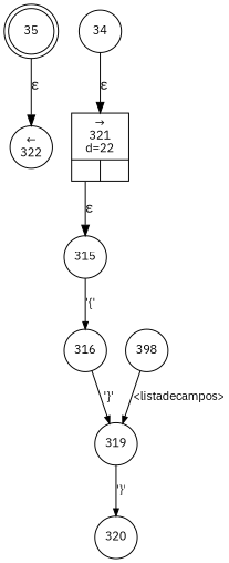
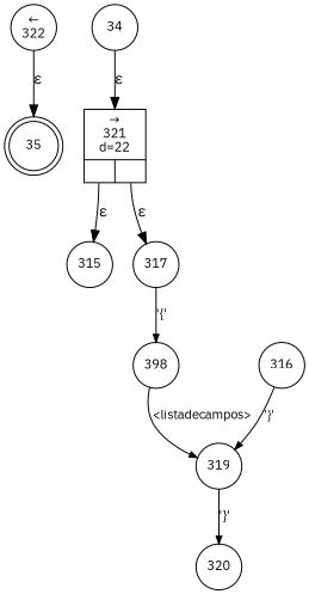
  digraph {
    fontname="IBM Plex Sans"
    rankdir=TB
    node [fixedsize=true fontname="IBM Plex Sans" fontsize=11 shape=circle peripheries=1]
    edge [fontname="IBM Plex Sans" arrowhead=normal arrowsize=.7 fontsize=11]
    n1 [label=35 shape=doublecircle width=.6 peripheries=""]
    n2 [label=34 width=.55]
    n3 [fixedsize=false label="{&rarr;\n321\nd=22|{<p0>|<p1>}}" shape=record]
    n4 [label=315 width=.55]
+   n5 [label=317 width=.55]
    n6 [label="&larr;\n322" width=.55]
    n7 [label=320 width=.55]
    n8 [label=316 width=.55]
    n9 [label=398 width=.55]
    n10 [label=319 width=.55]
    n2 -> n3 [label="&epsilon;" arrowhead="" arrowsize="" fontsize=""]
    n3 -> n4 [label="&epsilon;" tailport=p0 arrowhead="" arrowsize="" fontsize=""]
-   n4 -> n8 [label="'{'"]
-   n1 -> n6 [label="&epsilon;" arrowhead="" arrowsize="" fontsize=""]
+   n3 -> n5 [label="&epsilon;" tailport=p1 arrowhead="" arrowsize="" fontsize=""]
+   n5 -> n9 [label="'{'"]
+   n6 -> n1 [label="&epsilon;" arrowhead="" arrowsize="" fontsize=""]
    n8 -> n10 [label="'}'"]
    n9 -> n10 [label="<listadecampos>"]
    n10 -> n7 [label="'}'"]
  }
